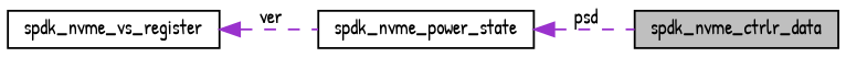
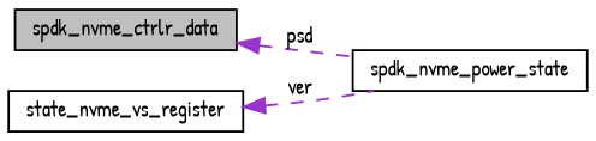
  digraph {
    fontname="Patrick Hand"
    rankdir=LR
    node [color=black fillcolor=white fontname="Patrick Hand" fontsize=10 shape=record style=filled]
    edge [color=darkorchid3 dir=back fontname="Patrick Hand" fontsize=10 labelfontname=Helvetica labelfontsize=10 style=dashed]
    n1 [fillcolor=grey75 fontcolor=black height=0.2 label=spdk_nvme_ctrlr_data width=0.4]
-   n2 [height=0.2 label=spdk_nvme_vs_register width=0.4]
+   n2 [height=0.2 label=state_nvme_vs_register width=0.4]
    n3 [height=0.2 label=spdk_nvme_power_state width=0.4]
    n2 -> n3 [label=" ver"]
-   n3 -> n1 [label=" psd"]
+   n1 -> n3 [label=" psd"]
  }
